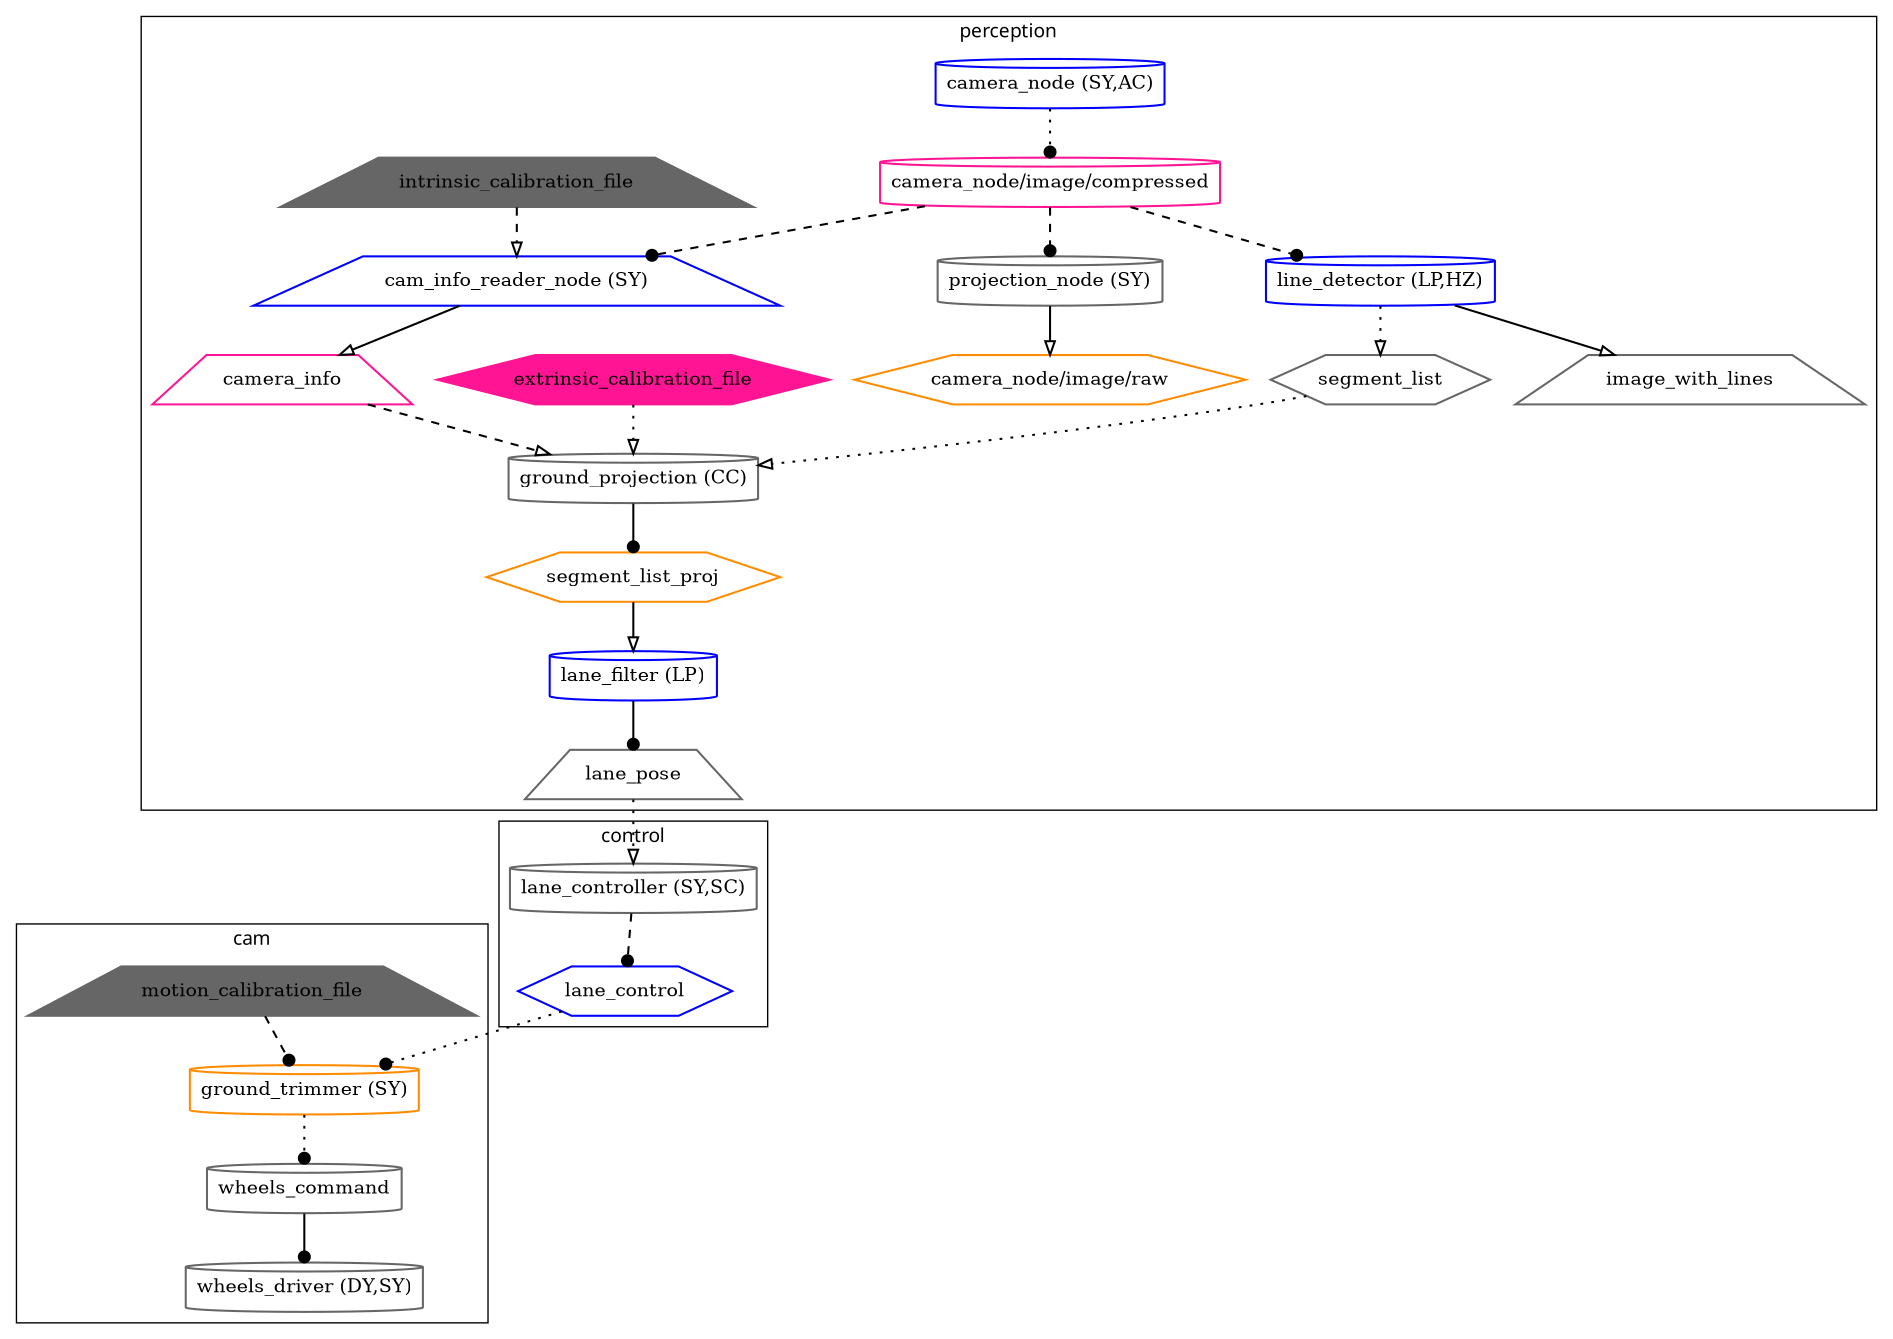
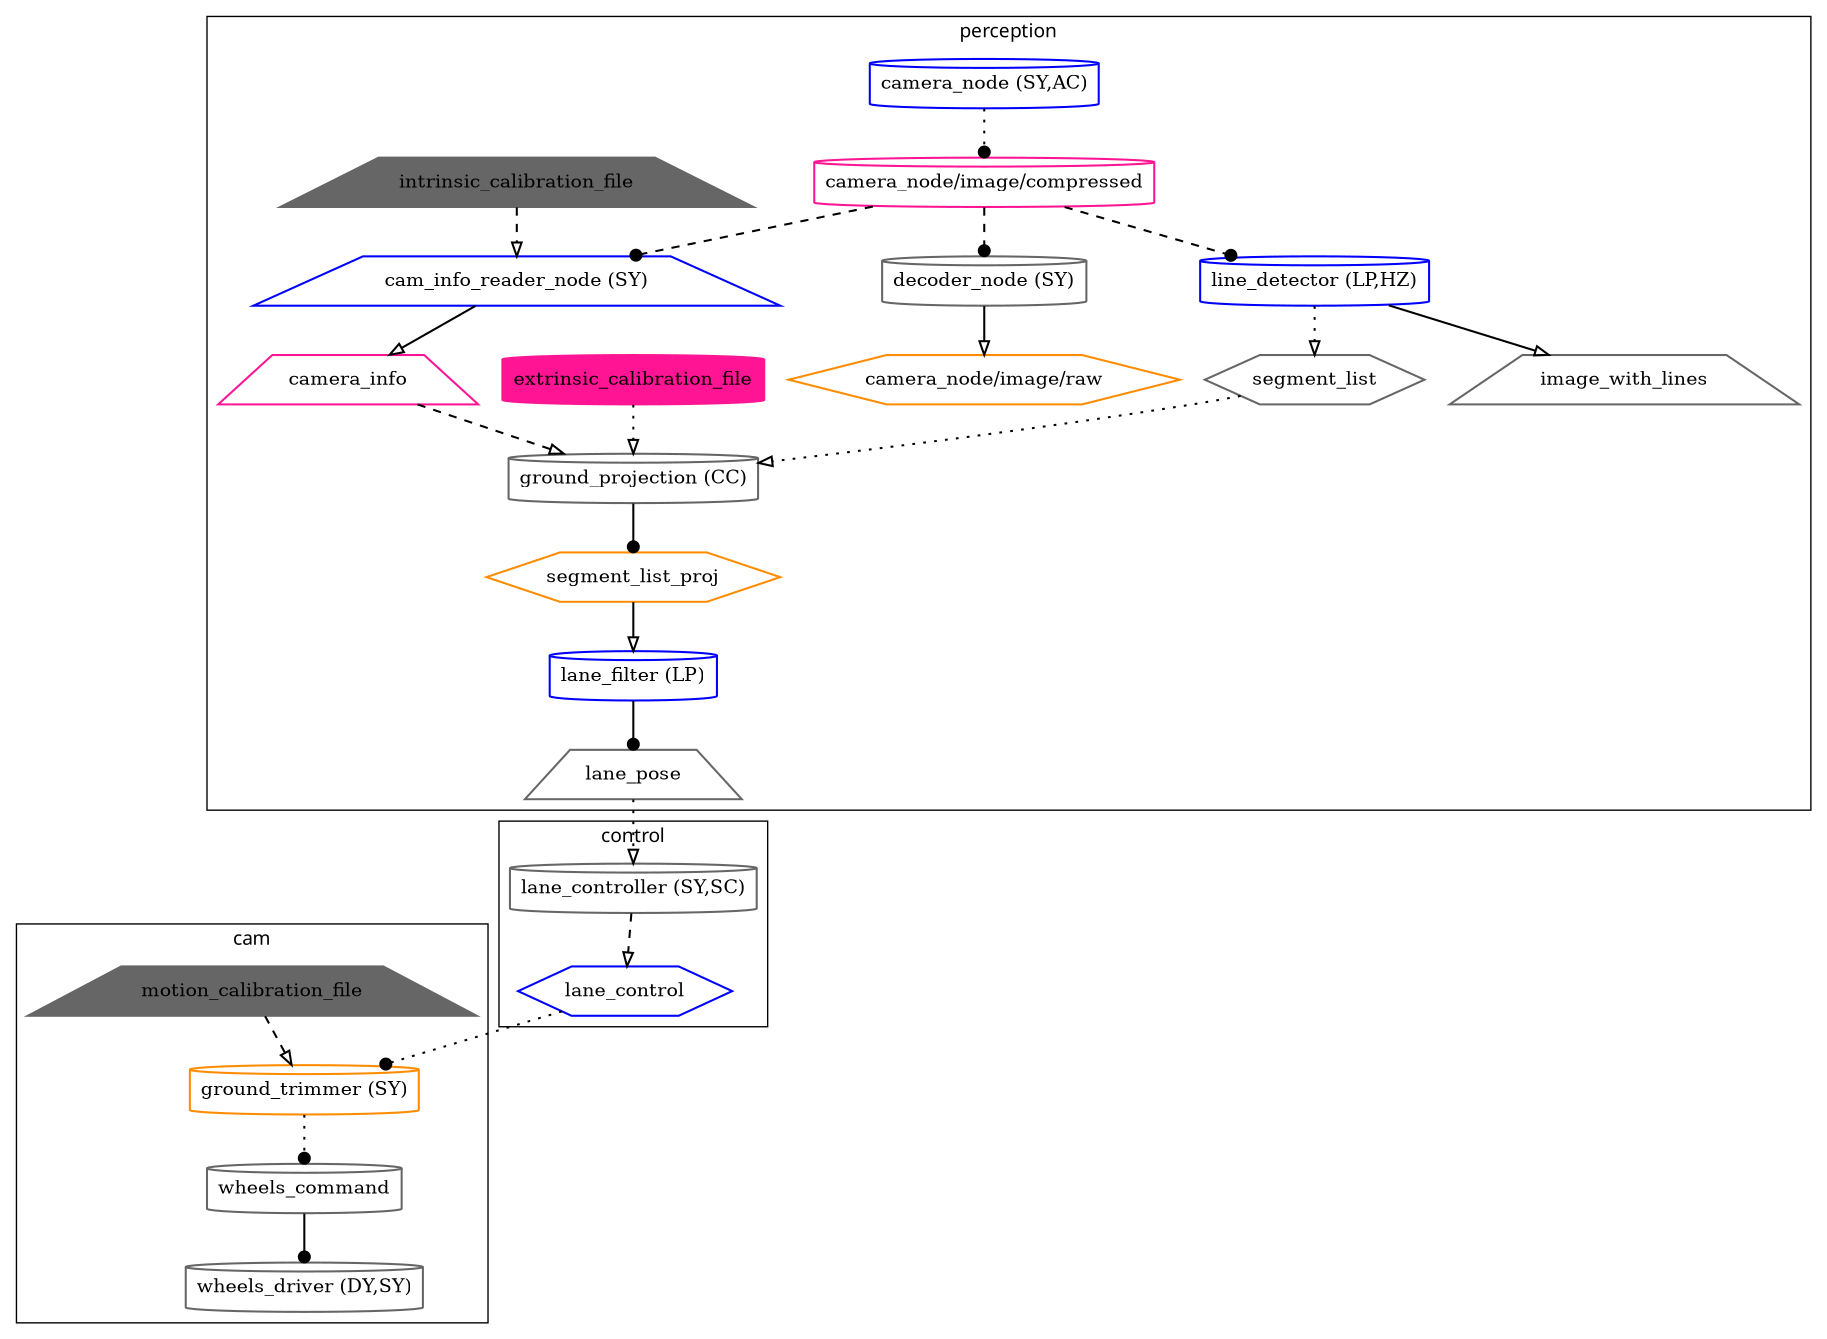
  digraph {
    fontname=sans
    node [color=gray40 fillcolor=white penwidth=1.5 shape=cylinder style=filled]
    edge [arrowhead=onormal penwidth=1.5 style=dotted]
    n1 [label="wheels_driver (DY,SY)"]
    n2 [color=blue label="camera_node (SY,AC)"]
-   n3 [label="projection_node (SY)"]
+   n3 [label="decoder_node (SY)"]
    n4 [color=blue label="cam_info_reader_node (SY)" shape=trapezium]
    n5 [label="lane_controller (SY,SC)"]
    n6 [color=blue label="line_detector (LP,HZ)"]
    n7 [label="ground_projection (CC)"]
    n8 [color=darkorange label="ground_trimmer (SY)"]
    n9 [color=blue label="lane_filter (LP)"]
    motion_calibration_file [shape=trapezium fillcolor=""]
-   extrinsic_calibration_file [color=deeppink shape=hexagon fillcolor=""]
+   extrinsic_calibration_file [color=deeppink fillcolor=""]
    intrinsic_calibration_file [shape=trapezium fillcolor=""]
    segment_list [shape=hexagon]
    segment_list_proj [color=darkorange shape=hexagon]
    image_with_lines [shape=trapezium]
    lane_pose [shape=trapezium]
    n17 [color=deeppink label="camera_node/image/compressed"]
    n18 [color=darkorange label="camera_node/image/raw" shape=hexagon]
    camera_info [color=deeppink shape=trapezium]
    lane_control [color=blue shape=hexagon]
    wheels_command
    subgraph sub_1 {
    }
    subgraph sub_2 {
      n1
      n2
      n3
      n4
      n5
      n6
      n7
      n8
      n9
    }
    subgraph sub_3 {
    }
    subgraph sub_4 {
    }
    subgraph sub_5 {
    }
    subgraph sub_6 {
    }
    subgraph sub_7 {
      motion_calibration_file
      extrinsic_calibration_file
      intrinsic_calibration_file
    }
    subgraph cluster_8 {
      label=perception
      n2
      n3
      n4
      n6
      n7
      n9
      extrinsic_calibration_file
      intrinsic_calibration_file
      segment_list
      segment_list_proj
      image_with_lines
      lane_pose
      n17
      n18
      camera_info
    }
    subgraph cluster_9 {
      label=control
      n5
      lane_control
    }
    subgraph cluster_10 {
      label=cam
      n1
      n8
      motion_calibration_file
      wheels_command
    }
    n2 -> n17 [arrowhead=dot]
    n3 -> n18 [style=solid]
    n4 -> camera_info [style=solid]
-   n5 -> lane_control [arrowhead=dot style=dashed]
+   n5 -> lane_control [style=dashed]
    n6 -> segment_list
    n6 -> image_with_lines [style=solid]
    n7 -> segment_list_proj [arrowhead=dot style=solid]
    n8 -> wheels_command [arrowhead=dot]
    n9 -> lane_pose [arrowhead=dot style=solid]
-   motion_calibration_file -> n8 [arrowhead=dot style=dashed]
+   motion_calibration_file -> n8 [style=dashed]
    extrinsic_calibration_file -> n7
    intrinsic_calibration_file -> n4 [style=dashed]
    segment_list -> n7
    segment_list_proj -> n9 [style=solid]
    lane_pose -> n5
    n17 -> n3 [arrowhead=dot style=dashed]
    n17 -> n4 [arrowhead=dot style=dashed]
    n17 -> n6 [arrowhead=dot style=dashed]
    camera_info -> n7 [style=dashed]
    lane_control -> n8 [arrowhead=dot]
    wheels_command -> n1 [arrowhead=dot style=solid]
  }
